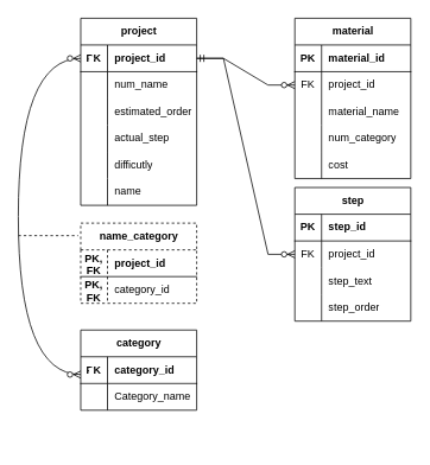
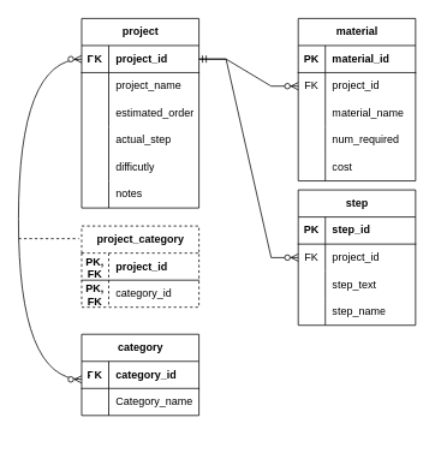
  <mxCell id="0" />
  <mxCell id="1" parent="0" />
  <mxCell id="2" value="project" style="shape=table;startSize=30;container=1;collapsible=1;childLayout=tableLayout;fixedRows=1;rowLines=0;fontStyle=1;align=center;resizeLast=1;html=1;" vertex="1" parent="1"><mxGeometry x="90" y="20" width="130" height="210" as="geometry"><mxRectangle x="90" y="260" width="70" height="30" as="alternateBounds" /></mxGeometry></mxCell>
  <mxCell id="3" value="" style="shape=tableRow;horizontal=0;startSize=0;swimlaneHead=0;swimlaneBody=0;fillColor=none;collapsible=0;dropTarget=0;points=[[0,0.5],[1,0.5]];portConstraint=eastwest;top=0;left=0;right=0;bottom=1;" vertex="1" parent="2"><mxGeometry y="30" width="130" height="30" as="geometry" /></mxCell>
  <mxCell id="4" value="PK" style="shape=partialRectangle;connectable=0;fillColor=none;top=0;left=0;bottom=0;right=0;fontStyle=1;overflow=hidden;whiteSpace=wrap;html=1;" vertex="1" parent="3"><mxGeometry width="30" height="30" as="geometry"><mxRectangle width="30" height="30" as="alternateBounds" /></mxGeometry></mxCell>
  <mxCell id="5" value="project_id" style="shape=partialRectangle;connectable=0;fillColor=none;top=0;left=0;bottom=0;right=0;align=left;spacingLeft=6;fontStyle=1;overflow=hidden;whiteSpace=wrap;html=1;" vertex="1" parent="3"><mxGeometry x="30" width="100" height="30" as="geometry"><mxRectangle width="100" height="30" as="alternateBounds" /></mxGeometry></mxCell>
  <mxCell id="6" value="" style="shape=tableRow;horizontal=0;startSize=0;swimlaneHead=0;swimlaneBody=0;fillColor=none;collapsible=0;dropTarget=0;points=[[0,0.5],[1,0.5]];portConstraint=eastwest;top=0;left=0;right=0;bottom=0;" vertex="1" parent="2"><mxGeometry y="60" width="130" height="30" as="geometry" /></mxCell>
  <mxCell id="7" value="" style="shape=partialRectangle;connectable=0;fillColor=none;top=0;left=0;bottom=0;right=0;editable=1;overflow=hidden;whiteSpace=wrap;html=1;" vertex="1" parent="6"><mxGeometry width="30" height="30" as="geometry"><mxRectangle width="30" height="30" as="alternateBounds" /></mxGeometry></mxCell>
- <mxCell id="8" value="num_name" style="shape=partialRectangle;connectable=0;fillColor=none;top=0;left=0;bottom=0;right=0;align=left;spacingLeft=6;overflow=hidden;whiteSpace=wrap;html=1;" vertex="1" parent="6"><mxGeometry x="30" width="100" height="30" as="geometry"><mxRectangle width="100" height="30" as="alternateBounds" /></mxGeometry></mxCell>
+ <mxCell id="8" value="project_name" style="shape=partialRectangle;connectable=0;fillColor=none;top=0;left=0;bottom=0;right=0;align=left;spacingLeft=6;overflow=hidden;whiteSpace=wrap;html=1;" vertex="1" parent="6"><mxGeometry x="30" width="100" height="30" as="geometry"><mxRectangle width="100" height="30" as="alternateBounds" /></mxGeometry></mxCell>
  <mxCell id="9" value="" style="shape=tableRow;horizontal=0;startSize=0;swimlaneHead=0;swimlaneBody=0;fillColor=none;collapsible=0;dropTarget=0;points=[[0,0.5],[1,0.5]];portConstraint=eastwest;top=0;left=0;right=0;bottom=0;" vertex="1" parent="2"><mxGeometry y="90" width="130" height="30" as="geometry" /></mxCell>
  <mxCell id="10" value="" style="shape=partialRectangle;connectable=0;fillColor=none;top=0;left=0;bottom=0;right=0;editable=1;overflow=hidden;whiteSpace=wrap;html=1;" vertex="1" parent="9"><mxGeometry width="30" height="30" as="geometry"><mxRectangle width="30" height="30" as="alternateBounds" /></mxGeometry></mxCell>
  <mxCell id="11" value="estimated_order&lt;span style=&quot;white-space: pre;&quot;&gt;&#09;&lt;/span&gt;" style="shape=partialRectangle;connectable=0;fillColor=none;top=0;left=0;bottom=0;right=0;align=left;spacingLeft=6;overflow=hidden;whiteSpace=wrap;html=1;" vertex="1" parent="9"><mxGeometry x="30" width="100" height="30" as="geometry"><mxRectangle width="100" height="30" as="alternateBounds" /></mxGeometry></mxCell>
  <mxCell id="12" value="" style="shape=tableRow;horizontal=0;startSize=0;swimlaneHead=0;swimlaneBody=0;fillColor=none;collapsible=0;dropTarget=0;points=[[0,0.5],[1,0.5]];portConstraint=eastwest;top=0;left=0;right=0;bottom=0;" vertex="1" parent="2"><mxGeometry y="120" width="130" height="30" as="geometry" /></mxCell>
  <mxCell id="13" value="" style="shape=partialRectangle;connectable=0;fillColor=none;top=0;left=0;bottom=0;right=0;editable=1;overflow=hidden;whiteSpace=wrap;html=1;" vertex="1" parent="12"><mxGeometry width="30" height="30" as="geometry"><mxRectangle width="30" height="30" as="alternateBounds" /></mxGeometry></mxCell>
  <mxCell id="14" value="actual_step" style="shape=partialRectangle;connectable=0;fillColor=none;top=0;left=0;bottom=0;right=0;align=left;spacingLeft=6;overflow=hidden;whiteSpace=wrap;html=1;" vertex="1" parent="12"><mxGeometry x="30" width="100" height="30" as="geometry"><mxRectangle width="100" height="30" as="alternateBounds" /></mxGeometry></mxCell>
  <mxCell id="15" style="shape=tableRow;horizontal=0;startSize=0;swimlaneHead=0;swimlaneBody=0;fillColor=none;collapsible=0;dropTarget=0;points=[[0,0.5],[1,0.5]];portConstraint=eastwest;top=0;left=0;right=0;bottom=0;" vertex="1" parent="2"><mxGeometry y="150" width="130" height="30" as="geometry" /></mxCell>
  <mxCell id="16" style="shape=partialRectangle;connectable=0;fillColor=none;top=0;left=0;bottom=0;right=0;editable=1;overflow=hidden;whiteSpace=wrap;html=1;" vertex="1" parent="15"><mxGeometry width="30" height="30" as="geometry"><mxRectangle width="30" height="30" as="alternateBounds" /></mxGeometry></mxCell>
  <mxCell id="17" value="difficutly" style="shape=partialRectangle;connectable=0;fillColor=none;top=0;left=0;bottom=0;right=0;align=left;spacingLeft=6;overflow=hidden;whiteSpace=wrap;html=1;" vertex="1" parent="15"><mxGeometry x="30" width="100" height="30" as="geometry"><mxRectangle width="100" height="30" as="alternateBounds" /></mxGeometry></mxCell>
  <mxCell id="18" style="shape=tableRow;horizontal=0;startSize=0;swimlaneHead=0;swimlaneBody=0;fillColor=none;collapsible=0;dropTarget=0;points=[[0,0.5],[1,0.5]];portConstraint=eastwest;top=0;left=0;right=0;bottom=0;" vertex="1" parent="2"><mxGeometry y="180" width="130" height="30" as="geometry" /></mxCell>
  <mxCell id="19" value="" style="shape=partialRectangle;connectable=0;fillColor=none;top=0;left=0;bottom=0;right=0;editable=1;overflow=hidden;whiteSpace=wrap;html=1;" vertex="1" parent="18"><mxGeometry width="30" height="30" as="geometry"><mxRectangle width="30" height="30" as="alternateBounds" /></mxGeometry></mxCell>
- <mxCell id="20" value="name" style="shape=partialRectangle;connectable=0;fillColor=none;top=0;left=0;bottom=0;right=0;align=left;spacingLeft=6;overflow=hidden;whiteSpace=wrap;html=1;" vertex="1" parent="18"><mxGeometry x="30" width="100" height="30" as="geometry"><mxRectangle width="100" height="30" as="alternateBounds" /></mxGeometry></mxCell>
+ <mxCell id="20" value="notes" style="shape=partialRectangle;connectable=0;fillColor=none;top=0;left=0;bottom=0;right=0;align=left;spacingLeft=6;overflow=hidden;whiteSpace=wrap;html=1;" vertex="1" parent="18"><mxGeometry x="30" width="100" height="30" as="geometry"><mxRectangle width="100" height="30" as="alternateBounds" /></mxGeometry></mxCell>
  <mxCell id="21" value="material" style="shape=table;startSize=30;container=1;collapsible=1;childLayout=tableLayout;fixedRows=1;rowLines=0;fontStyle=1;align=center;resizeLast=1;html=1;" vertex="1" parent="1"><mxGeometry x="330" y="20" width="130" height="180" as="geometry"><mxRectangle x="90" y="260" width="70" height="30" as="alternateBounds" /></mxGeometry></mxCell>
  <mxCell id="22" value="" style="shape=tableRow;horizontal=0;startSize=0;swimlaneHead=0;swimlaneBody=0;fillColor=none;collapsible=0;dropTarget=0;points=[[0,0.5],[1,0.5]];portConstraint=eastwest;top=0;left=0;right=0;bottom=1;" vertex="1" parent="21"><mxGeometry y="30" width="130" height="30" as="geometry" /></mxCell>
  <mxCell id="23" value="PK" style="shape=partialRectangle;connectable=0;fillColor=none;top=0;left=0;bottom=0;right=0;fontStyle=1;overflow=hidden;whiteSpace=wrap;html=1;" vertex="1" parent="22"><mxGeometry width="30" height="30" as="geometry"><mxRectangle width="30" height="30" as="alternateBounds" /></mxGeometry></mxCell>
  <mxCell id="24" value="material_id" style="shape=partialRectangle;connectable=0;fillColor=none;top=0;left=0;bottom=0;right=0;align=left;spacingLeft=6;fontStyle=1;overflow=hidden;whiteSpace=wrap;html=1;" vertex="1" parent="22"><mxGeometry x="30" width="100" height="30" as="geometry"><mxRectangle width="100" height="30" as="alternateBounds" /></mxGeometry></mxCell>
  <mxCell id="25" value="" style="shape=tableRow;horizontal=0;startSize=0;swimlaneHead=0;swimlaneBody=0;fillColor=none;collapsible=0;dropTarget=0;points=[[0,0.5],[1,0.5]];portConstraint=eastwest;top=0;left=0;right=0;bottom=0;" vertex="1" parent="21"><mxGeometry y="60" width="130" height="30" as="geometry" /></mxCell>
  <mxCell id="26" value="FK" style="shape=partialRectangle;connectable=0;fillColor=none;top=0;left=0;bottom=0;right=0;editable=1;overflow=hidden;whiteSpace=wrap;html=1;" vertex="1" parent="25"><mxGeometry width="30" height="30" as="geometry"><mxRectangle width="30" height="30" as="alternateBounds" /></mxGeometry></mxCell>
  <mxCell id="27" value="project_id" style="shape=partialRectangle;connectable=0;fillColor=none;top=0;left=0;bottom=0;right=0;align=left;spacingLeft=6;overflow=hidden;whiteSpace=wrap;html=1;" vertex="1" parent="25"><mxGeometry x="30" width="100" height="30" as="geometry"><mxRectangle width="100" height="30" as="alternateBounds" /></mxGeometry></mxCell>
  <mxCell id="28" value="" style="shape=tableRow;horizontal=0;startSize=0;swimlaneHead=0;swimlaneBody=0;fillColor=none;collapsible=0;dropTarget=0;points=[[0,0.5],[1,0.5]];portConstraint=eastwest;top=0;left=0;right=0;bottom=0;" vertex="1" parent="21"><mxGeometry y="90" width="130" height="30" as="geometry" /></mxCell>
  <mxCell id="29" value="" style="shape=partialRectangle;connectable=0;fillColor=none;top=0;left=0;bottom=0;right=0;editable=1;overflow=hidden;whiteSpace=wrap;html=1;" vertex="1" parent="28"><mxGeometry width="30" height="30" as="geometry"><mxRectangle width="30" height="30" as="alternateBounds" /></mxGeometry></mxCell>
  <mxCell id="30" value="material_name" style="shape=partialRectangle;connectable=0;fillColor=none;top=0;left=0;bottom=0;right=0;align=left;spacingLeft=6;overflow=hidden;whiteSpace=wrap;html=1;" vertex="1" parent="28"><mxGeometry x="30" width="100" height="30" as="geometry"><mxRectangle width="100" height="30" as="alternateBounds" /></mxGeometry></mxCell>
  <mxCell id="31" value="" style="shape=tableRow;horizontal=0;startSize=0;swimlaneHead=0;swimlaneBody=0;fillColor=none;collapsible=0;dropTarget=0;points=[[0,0.5],[1,0.5]];portConstraint=eastwest;top=0;left=0;right=0;bottom=0;" vertex="1" parent="21"><mxGeometry y="120" width="130" height="30" as="geometry" /></mxCell>
  <mxCell id="32" value="" style="shape=partialRectangle;connectable=0;fillColor=none;top=0;left=0;bottom=0;right=0;editable=1;overflow=hidden;whiteSpace=wrap;html=1;" vertex="1" parent="31"><mxGeometry width="30" height="30" as="geometry"><mxRectangle width="30" height="30" as="alternateBounds" /></mxGeometry></mxCell>
- <mxCell id="33" value="num_category" style="shape=partialRectangle;connectable=0;fillColor=none;top=0;left=0;bottom=0;right=0;align=left;spacingLeft=6;overflow=hidden;whiteSpace=wrap;html=1;" vertex="1" parent="31"><mxGeometry x="30" width="100" height="30" as="geometry"><mxRectangle width="100" height="30" as="alternateBounds" /></mxGeometry></mxCell>
+ <mxCell id="33" value="num_required" style="shape=partialRectangle;connectable=0;fillColor=none;top=0;left=0;bottom=0;right=0;align=left;spacingLeft=6;overflow=hidden;whiteSpace=wrap;html=1;" vertex="1" parent="31"><mxGeometry x="30" width="100" height="30" as="geometry"><mxRectangle width="100" height="30" as="alternateBounds" /></mxGeometry></mxCell>
  <mxCell id="34" style="shape=tableRow;horizontal=0;startSize=0;swimlaneHead=0;swimlaneBody=0;fillColor=none;collapsible=0;dropTarget=0;points=[[0,0.5],[1,0.5]];portConstraint=eastwest;top=0;left=0;right=0;bottom=0;" vertex="1" parent="21"><mxGeometry y="150" width="130" height="30" as="geometry" /></mxCell>
  <mxCell id="35" style="shape=partialRectangle;connectable=0;fillColor=none;top=0;left=0;bottom=0;right=0;editable=1;overflow=hidden;whiteSpace=wrap;html=1;" vertex="1" parent="34"><mxGeometry width="30" height="30" as="geometry"><mxRectangle width="30" height="30" as="alternateBounds" /></mxGeometry></mxCell>
  <mxCell id="36" value="cost" style="shape=partialRectangle;connectable=0;fillColor=none;top=0;left=0;bottom=0;right=0;align=left;spacingLeft=6;overflow=hidden;whiteSpace=wrap;html=1;" vertex="1" parent="34"><mxGeometry x="30" width="100" height="30" as="geometry"><mxRectangle width="100" height="30" as="alternateBounds" /></mxGeometry></mxCell>
  <mxCell id="37" value="step" style="shape=table;startSize=30;container=1;collapsible=1;childLayout=tableLayout;fixedRows=1;rowLines=0;fontStyle=1;align=center;resizeLast=1;html=1;" vertex="1" parent="1"><mxGeometry x="330" y="210" width="130" height="150" as="geometry"><mxRectangle x="90" y="260" width="70" height="30" as="alternateBounds" /></mxGeometry></mxCell>
  <mxCell id="38" value="" style="shape=tableRow;horizontal=0;startSize=0;swimlaneHead=0;swimlaneBody=0;fillColor=none;collapsible=0;dropTarget=0;points=[[0,0.5],[1,0.5]];portConstraint=eastwest;top=0;left=0;right=0;bottom=1;" vertex="1" parent="37"><mxGeometry y="30" width="130" height="30" as="geometry" /></mxCell>
  <mxCell id="39" value="PK" style="shape=partialRectangle;connectable=0;fillColor=none;top=0;left=0;bottom=0;right=0;fontStyle=1;overflow=hidden;whiteSpace=wrap;html=1;" vertex="1" parent="38"><mxGeometry width="30" height="30" as="geometry"><mxRectangle width="30" height="30" as="alternateBounds" /></mxGeometry></mxCell>
  <mxCell id="40" value="step_id" style="shape=partialRectangle;connectable=0;fillColor=none;top=0;left=0;bottom=0;right=0;align=left;spacingLeft=6;fontStyle=1;overflow=hidden;whiteSpace=wrap;html=1;" vertex="1" parent="38"><mxGeometry x="30" width="100" height="30" as="geometry"><mxRectangle width="100" height="30" as="alternateBounds" /></mxGeometry></mxCell>
  <mxCell id="41" value="" style="shape=tableRow;horizontal=0;startSize=0;swimlaneHead=0;swimlaneBody=0;fillColor=none;collapsible=0;dropTarget=0;points=[[0,0.5],[1,0.5]];portConstraint=eastwest;top=0;left=0;right=0;bottom=0;" vertex="1" parent="37"><mxGeometry y="60" width="130" height="30" as="geometry" /></mxCell>
  <mxCell id="42" value="FK" style="shape=partialRectangle;connectable=0;fillColor=none;top=0;left=0;bottom=0;right=0;editable=1;overflow=hidden;whiteSpace=wrap;html=1;" vertex="1" parent="41"><mxGeometry width="30" height="30" as="geometry"><mxRectangle width="30" height="30" as="alternateBounds" /></mxGeometry></mxCell>
  <mxCell id="43" value="project_id" style="shape=partialRectangle;connectable=0;fillColor=none;top=0;left=0;bottom=0;right=0;align=left;spacingLeft=6;overflow=hidden;whiteSpace=wrap;html=1;" vertex="1" parent="41"><mxGeometry x="30" width="100" height="30" as="geometry"><mxRectangle width="100" height="30" as="alternateBounds" /></mxGeometry></mxCell>
  <mxCell id="44" value="" style="shape=tableRow;horizontal=0;startSize=0;swimlaneHead=0;swimlaneBody=0;fillColor=none;collapsible=0;dropTarget=0;points=[[0,0.5],[1,0.5]];portConstraint=eastwest;top=0;left=0;right=0;bottom=0;" vertex="1" parent="37"><mxGeometry y="90" width="130" height="30" as="geometry" /></mxCell>
  <mxCell id="45" value="" style="shape=partialRectangle;connectable=0;fillColor=none;top=0;left=0;bottom=0;right=0;editable=1;overflow=hidden;whiteSpace=wrap;html=1;" vertex="1" parent="44"><mxGeometry width="30" height="30" as="geometry"><mxRectangle width="30" height="30" as="alternateBounds" /></mxGeometry></mxCell>
  <mxCell id="46" value="step_text" style="shape=partialRectangle;connectable=0;fillColor=none;top=0;left=0;bottom=0;right=0;align=left;spacingLeft=6;overflow=hidden;whiteSpace=wrap;html=1;" vertex="1" parent="44"><mxGeometry x="30" width="100" height="30" as="geometry"><mxRectangle width="100" height="30" as="alternateBounds" /></mxGeometry></mxCell>
  <mxCell id="47" value="" style="shape=tableRow;horizontal=0;startSize=0;swimlaneHead=0;swimlaneBody=0;fillColor=none;collapsible=0;dropTarget=0;points=[[0,0.5],[1,0.5]];portConstraint=eastwest;top=0;left=0;right=0;bottom=0;" vertex="1" parent="37"><mxGeometry y="120" width="130" height="30" as="geometry" /></mxCell>
  <mxCell id="48" value="" style="shape=partialRectangle;connectable=0;fillColor=none;top=0;left=0;bottom=0;right=0;editable=1;overflow=hidden;whiteSpace=wrap;html=1;" vertex="1" parent="47"><mxGeometry width="30" height="30" as="geometry"><mxRectangle width="30" height="30" as="alternateBounds" /></mxGeometry></mxCell>
- <mxCell id="49" value="step_order" style="shape=partialRectangle;connectable=0;fillColor=none;top=0;left=0;bottom=0;right=0;align=left;spacingLeft=6;overflow=hidden;whiteSpace=wrap;html=1;" vertex="1" parent="47"><mxGeometry x="30" width="100" height="30" as="geometry"><mxRectangle width="100" height="30" as="alternateBounds" /></mxGeometry></mxCell>
+ <mxCell id="49" value="step_name" style="shape=partialRectangle;connectable=0;fillColor=none;top=0;left=0;bottom=0;right=0;align=left;spacingLeft=6;overflow=hidden;whiteSpace=wrap;html=1;" vertex="1" parent="47"><mxGeometry x="30" width="100" height="30" as="geometry"><mxRectangle width="100" height="30" as="alternateBounds" /></mxGeometry></mxCell>
  <mxCell id="50" value="category" style="shape=table;startSize=30;container=1;collapsible=1;childLayout=tableLayout;fixedRows=1;rowLines=0;fontStyle=1;align=center;resizeLast=1;html=1;" vertex="1" parent="1"><mxGeometry x="90" y="370" width="130" height="90" as="geometry"><mxRectangle x="90" y="260" width="70" height="30" as="alternateBounds" /></mxGeometry></mxCell>
  <mxCell id="51" value="" style="shape=tableRow;horizontal=0;startSize=0;swimlaneHead=0;swimlaneBody=0;fillColor=none;collapsible=0;dropTarget=0;points=[[0,0.5],[1,0.5]];portConstraint=eastwest;top=0;left=0;right=0;bottom=1;" vertex="1" parent="50"><mxGeometry y="30" width="130" height="30" as="geometry" /></mxCell>
  <mxCell id="52" value="PK" style="shape=partialRectangle;connectable=0;fillColor=none;top=0;left=0;bottom=0;right=0;fontStyle=1;overflow=hidden;whiteSpace=wrap;html=1;" vertex="1" parent="51"><mxGeometry width="30" height="30" as="geometry"><mxRectangle width="30" height="30" as="alternateBounds" /></mxGeometry></mxCell>
  <mxCell id="53" value="category_id" style="shape=partialRectangle;connectable=0;fillColor=none;top=0;left=0;bottom=0;right=0;align=left;spacingLeft=6;fontStyle=1;overflow=hidden;whiteSpace=wrap;html=1;" vertex="1" parent="51"><mxGeometry x="30" width="100" height="30" as="geometry"><mxRectangle width="100" height="30" as="alternateBounds" /></mxGeometry></mxCell>
  <mxCell id="54" value="" style="shape=tableRow;horizontal=0;startSize=0;swimlaneHead=0;swimlaneBody=0;fillColor=none;collapsible=0;dropTarget=0;points=[[0,0.5],[1,0.5]];portConstraint=eastwest;top=0;left=0;right=0;bottom=0;" vertex="1" parent="50"><mxGeometry y="60" width="130" height="30" as="geometry" /></mxCell>
  <mxCell id="55" value="" style="shape=partialRectangle;connectable=0;fillColor=none;top=0;left=0;bottom=0;right=0;editable=1;overflow=hidden;whiteSpace=wrap;html=1;" vertex="1" parent="54"><mxGeometry width="30" height="30" as="geometry"><mxRectangle width="30" height="30" as="alternateBounds" /></mxGeometry></mxCell>
  <mxCell id="56" value="Category_name" style="shape=partialRectangle;connectable=0;fillColor=none;top=0;left=0;bottom=0;right=0;align=left;spacingLeft=6;overflow=hidden;whiteSpace=wrap;html=1;" vertex="1" parent="54"><mxGeometry x="30" width="100" height="30" as="geometry"><mxRectangle width="100" height="30" as="alternateBounds" /></mxGeometry></mxCell>
- <mxCell id="57" value="name_category" style="shape=table;startSize=30;container=1;collapsible=1;childLayout=tableLayout;fixedRows=1;rowLines=0;fontStyle=1;align=center;resizeLast=1;html=1;dashed=1;" vertex="1" parent="1"><mxGeometry x="90" y="250" width="130" height="90" as="geometry"><mxRectangle x="90" y="260" width="70" height="30" as="alternateBounds" /></mxGeometry></mxCell>
+ <mxCell id="57" value="project_category" style="shape=table;startSize=30;container=1;collapsible=1;childLayout=tableLayout;fixedRows=1;rowLines=0;fontStyle=1;align=center;resizeLast=1;html=1;dashed=1;" vertex="1" parent="1"><mxGeometry x="90" y="250" width="130" height="90" as="geometry"><mxRectangle x="90" y="260" width="70" height="30" as="alternateBounds" /></mxGeometry></mxCell>
  <mxCell id="58" value="" style="shape=tableRow;horizontal=0;startSize=0;swimlaneHead=0;swimlaneBody=0;fillColor=none;collapsible=0;dropTarget=0;points=[[0,0.5],[1,0.5]];portConstraint=eastwest;top=0;left=0;right=0;bottom=1;" vertex="1" parent="57"><mxGeometry y="30" width="130" height="30" as="geometry" /></mxCell>
  <mxCell id="59" value="PK, FK" style="shape=partialRectangle;connectable=0;fillColor=none;top=0;left=0;bottom=0;right=0;fontStyle=1;overflow=hidden;whiteSpace=wrap;html=1;" vertex="1" parent="58"><mxGeometry width="30" height="30" as="geometry"><mxRectangle width="30" height="30" as="alternateBounds" /></mxGeometry></mxCell>
  <mxCell id="60" value="project_id" style="shape=partialRectangle;connectable=0;fillColor=none;top=0;left=0;bottom=0;right=0;align=left;spacingLeft=6;fontStyle=1;overflow=hidden;whiteSpace=wrap;html=1;" vertex="1" parent="58"><mxGeometry x="30" width="100" height="30" as="geometry"><mxRectangle width="100" height="30" as="alternateBounds" /></mxGeometry></mxCell>
  <mxCell id="61" value="" style="shape=tableRow;horizontal=0;startSize=0;swimlaneHead=0;swimlaneBody=0;fillColor=none;collapsible=0;dropTarget=0;points=[[0,0.5],[1,0.5]];portConstraint=eastwest;top=0;left=0;right=0;bottom=0;" vertex="1" parent="57"><mxGeometry y="60" width="130" height="30" as="geometry" /></mxCell>
  <mxCell id="62" value="&lt;span style=&quot;color: rgb(0, 0, 0); font-family: Helvetica; font-size: 12px; font-style: normal; font-variant-ligatures: normal; font-variant-caps: normal; font-weight: 700; letter-spacing: normal; orphans: 2; text-align: center; text-indent: 0px; text-transform: none; widows: 2; word-spacing: 0px; -webkit-text-stroke-width: 0px; background-color: rgb(251, 251, 251); text-decoration-thickness: initial; text-decoration-style: initial; text-decoration-color: initial; float: none; display: inline !important;&quot;&gt;PK, FK&lt;/span&gt;&lt;br&gt;" style="shape=partialRectangle;connectable=0;fillColor=none;top=0;left=0;bottom=0;right=0;editable=1;overflow=hidden;whiteSpace=wrap;html=1;" vertex="1" parent="61"><mxGeometry width="30" height="30" as="geometry"><mxRectangle width="30" height="30" as="alternateBounds" /></mxGeometry></mxCell>
  <mxCell id="63" value="category_id" style="shape=partialRectangle;connectable=0;fillColor=none;top=0;left=0;bottom=0;right=0;align=left;spacingLeft=6;overflow=hidden;whiteSpace=wrap;html=1;" vertex="1" parent="61"><mxGeometry x="30" width="100" height="30" as="geometry"><mxRectangle width="100" height="30" as="alternateBounds" /></mxGeometry></mxCell>
  <mxCell id="64" value="" style="edgeStyle=entityRelationEdgeStyle;fontSize=12;html=1;endArrow=ERzeroToMany;endFill=1;startArrow=ERzeroToMany;exitX=0;exitY=0.5;exitDx=0;exitDy=0;entryX=0;entryY=0.5;entryDx=0;entryDy=0;curved=1;strokeColor=none;" edge="1" parent="1" source="51" target="3"><mxGeometry width="100" height="100" relative="1" as="geometry"><mxPoint x="310" y="360" as="sourcePoint" /><mxPoint x="410" y="260" as="targetPoint" /><Array as="points"><mxPoint x="30" y="240" /><mxPoint x="70" y="210" /><mxPoint x="70" y="80" /><mxPoint x="60" y="240" /><mxPoint x="130" y="270" /><mxPoint x="440" y="500" /><mxPoint x="50" y="240" /><mxPoint x="40" y="240" /></Array></mxGeometry></mxCell>
  <mxCell id="65" value="" style="edgeStyle=orthogonalEdgeStyle;fontSize=12;html=1;endArrow=ERzeroToMany;endFill=1;startArrow=ERzeroToMany;curved=1;entryX=0;entryY=0.5;entryDx=0;entryDy=0;" edge="1" parent="1" target="3"><mxGeometry width="100" height="100" relative="1" as="geometry"><mxPoint x="90" y="420" as="sourcePoint" /><mxPoint x="60" y="90" as="targetPoint" /><Array as="points"><mxPoint x="20" y="420" /><mxPoint x="20" y="65" /></Array></mxGeometry></mxCell>
  <mxCell id="66" value="" style="endArrow=none;html=1;rounded=0;entryX=-0.023;entryY=0.156;entryDx=0;entryDy=0;entryPerimeter=0;dashed=1;" edge="1" parent="1" target="57"><mxGeometry relative="1" as="geometry"><mxPoint x="20" y="264" as="sourcePoint" /><mxPoint x="70" y="320" as="targetPoint" /><Array as="points" /></mxGeometry></mxCell>
  <mxCell id="67" value="" style="edgeStyle=entityRelationEdgeStyle;fontSize=12;html=1;endArrow=ERzeroToMany;startArrow=ERmandOne;rounded=0;exitX=1;exitY=0.5;exitDx=0;exitDy=0;entryX=0;entryY=0.5;entryDx=0;entryDy=0;" edge="1" parent="1" source="3" target="25"><mxGeometry width="100" height="100" relative="1" as="geometry"><mxPoint x="310" y="360" as="sourcePoint" /><mxPoint x="410" y="260" as="targetPoint" /></mxGeometry></mxCell>
  <mxCell id="68" value="" style="edgeStyle=entityRelationEdgeStyle;fontSize=12;html=1;endArrow=ERzeroToMany;endFill=1;rounded=0;exitX=1;exitY=0.5;exitDx=0;exitDy=0;entryX=0;entryY=0.5;entryDx=0;entryDy=0;" edge="1" parent="1" source="3" target="41"><mxGeometry width="100" height="100" relative="1" as="geometry"><mxPoint x="310" y="360" as="sourcePoint" /><mxPoint x="410" y="260" as="targetPoint" /></mxGeometry></mxCell>
